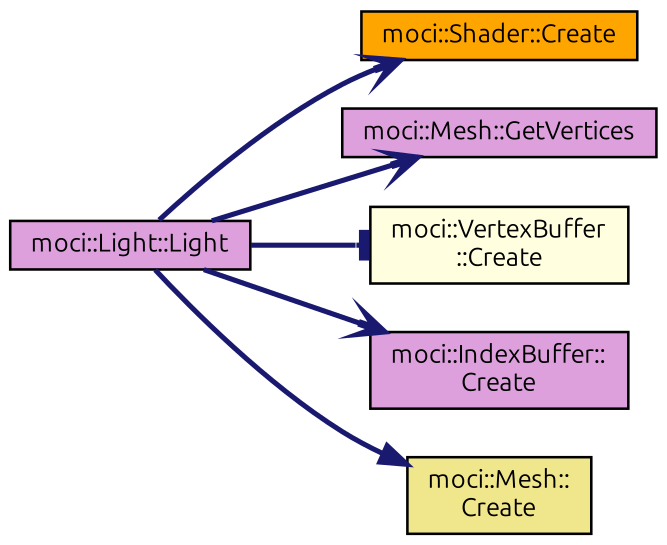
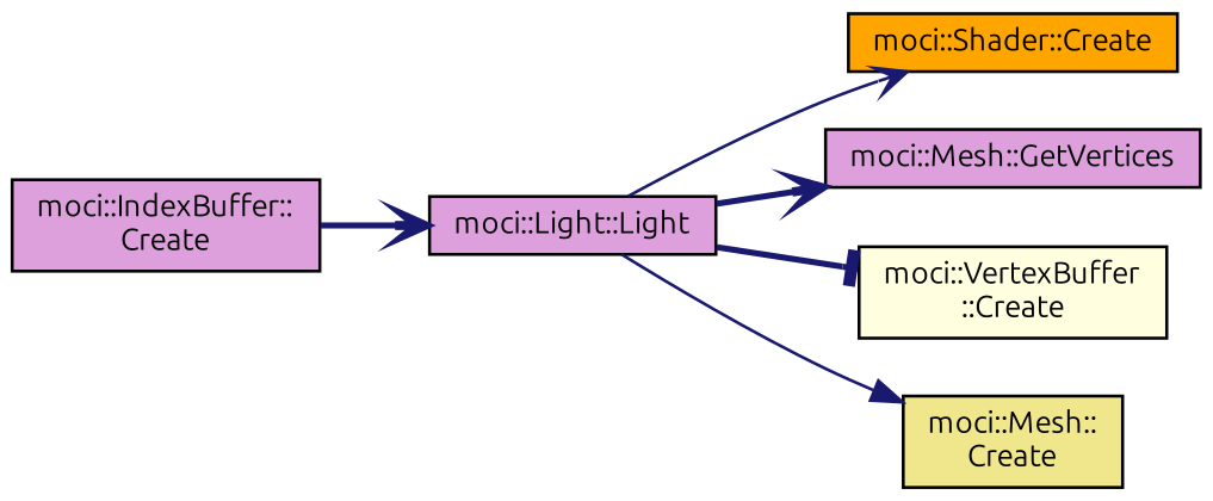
  digraph {
    fontname=Ubuntu
    rankdir=LR
    node [color=black fillcolor=plum fontname=Ubuntu fontsize=10 shape=record style=filled]
    edge [arrowhead=vee color=midnightblue fontname=Ubuntu fontsize=10 labelfontname=Helvetica labelfontsize=10 style=bold]
    n1 [fontcolor=black height=0.2 label="moci::Light::Light" width=0.4]
    n2 [fillcolor=orange height=0.2 label="moci::Shader::Create" width=0.4]
    n3 [height=0.2 label="moci::Mesh::GetVertices" width=0.4]
    n4 [fillcolor=lightyellow height=0.2 label="moci::VertexBuffer\l::Create" width=0.4]
    n5 [height=0.2 label="moci::IndexBuffer::\lCreate" width=0.4]
    n6 [fillcolor=khaki height=0.2 label="moci::Mesh::\lCreate" width=0.4]
-   n1 -> n2
+   n1 -> n2 [style=solid]
    n1 -> n3
    n1 -> n4 [arrowhead=tee]
-   n1 -> n5
-   n1 -> n6 [arrowhead=normal]
+   n5 -> n1
+   n1 -> n6 [arrowhead=normal style=solid]
  }
